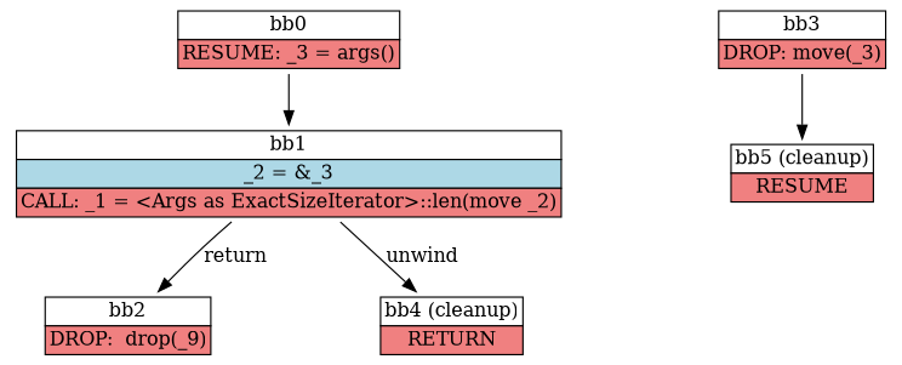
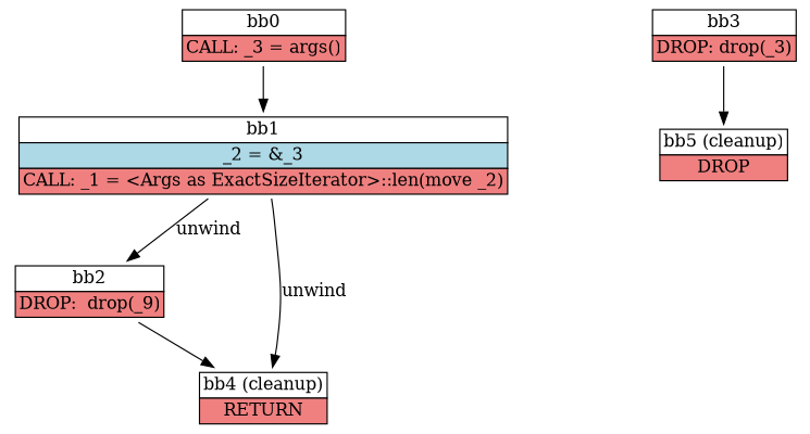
  digraph {
    nodesep=1.5
    node [shape=none]
-   n1 [label=<<table border="0" cellspacing="0">                     <tr><td border="1">bb0</td></tr>                     <tr><td border="1" bgcolor="LightCoral">RESUME: _3 = args()</td></tr>                 </table>>]
+   n1 [label=<<table border="0" cellspacing="0">                     <tr><td border="1">bb0</td></tr>                     <tr><td border="1" bgcolor="LightCoral">CALL: _3 = args()</td></tr>                 </table>>]
    n2 [label=<<table border="0" cellspacing="0">                     <tr><td border="1">bb1</td></tr>                     <tr><td border="1" bgcolor="LightBlue">_2 = &amp;_3</td></tr>                     <tr><td border="1" bgcolor="LightCoral">CALL: _1 = &lt;Args as ExactSizeIterator&gt;::len(move _2)</td></tr>                 </table>>]
    n3 [label=<<table border="0" cellspacing="0">                     <tr><td border="1">bb2</td></tr>                     <tr><td border="1" bgcolor="LightCoral">DROP:  drop(_9)</td></tr>                 </table>>]
    n4 [label=<<table border="0" cellspacing="0">                     <tr><td border="1">bb4 (cleanup)</td></tr>                     <tr><td border="1" bgcolor="LightCoral">RETURN</td></tr>                 </table>>]
-   n5 [label=<<table border="0" cellspacing="0">                     <tr><td border="1">bb3</td></tr>                     <tr><td border="1" bgcolor="LightCoral">DROP: move(_3)</td></tr>                 </table>>]
-   n6 [label=<<table border="0" cellspacing="0">                     <tr><td border="1">bb5 (cleanup)</td></tr>                     <tr><td border="1" bgcolor="LightCoral">RESUME</td></tr>                 </table>>]
+   n5 [label=<<table border="0" cellspacing="0">                     <tr><td border="1">bb3</td></tr>                     <tr><td border="1" bgcolor="LightCoral">DROP: drop(_3)</td></tr>                 </table>>]
+   n6 [label=<<table border="0" cellspacing="0">                     <tr><td border="1">bb5 (cleanup)</td></tr>                     <tr><td border="1" bgcolor="LightCoral">DROP</td></tr>                 </table>>]
    n1 -> n2
-   n2 -> n3 [label=return]
+   n2 -> n3 [label=unwind]
    n2 -> n4 [label=unwind]
+   n3 -> n4
    n5 -> n6
  }
